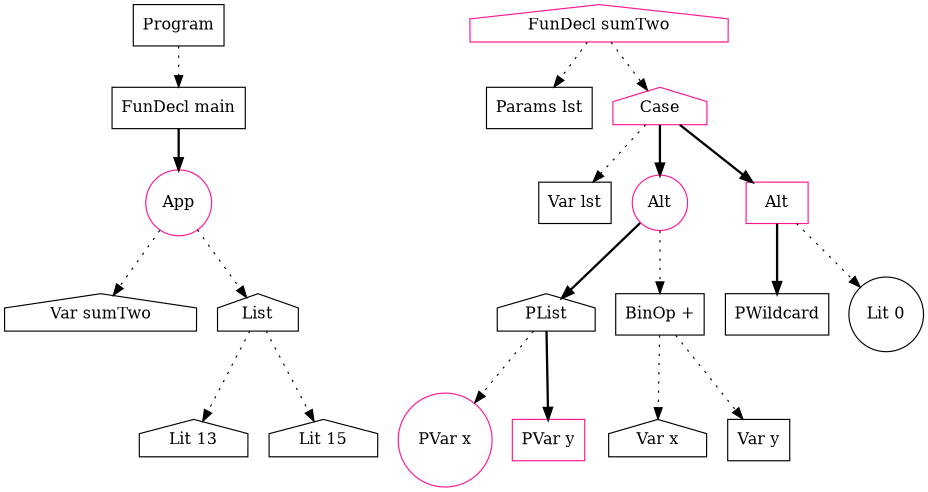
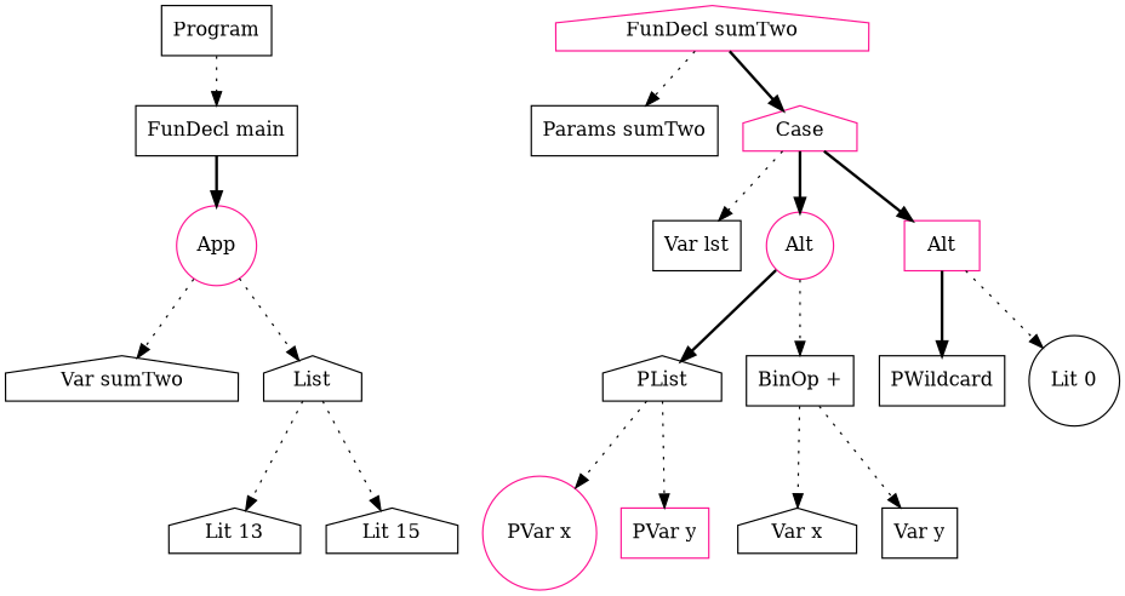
  digraph {
    fontname="DejaVu Serif"
    rankdir=TB
    node [color=black fontname="DejaVu Serif" shape=box]
    edge [fontname="DejaVu Serif" style=dotted]
    n1 [label=Program]
    n2 [label="FunDecl main"]
    n3 [color=deeppink label=App shape=circle]
    n4 [color=deeppink label="FunDecl sumTwo" shape=house]
-   n5 [label="Params lst"]
+   n5 [label="Params sumTwo"]
    n6 [color=deeppink label=Case shape=house]
    n7 [label="Var sumTwo" shape=house]
    n8 [label=List shape=house]
    n9 [label="Lit 13" shape=house]
    n10 [label="Lit 15" shape=house]
    n11 [label="Var lst"]
    n12 [color=deeppink label=Alt shape=circle]
    n13 [color=deeppink label=Alt]
    n14 [label=PList shape=house]
    n15 [label="BinOp +"]
    n16 [label=PWildcard]
    n17 [label="Lit 0" shape=circle]
    n18 [color=deeppink label="PVar x" shape=circle]
    n19 [color=deeppink label="PVar y"]
    n20 [label="Var x" shape=house]
    n21 [label="Var y"]
    n1 -> n2
    n2 -> n3 [style=bold]
    n3 -> n7
    n3 -> n8
    n4 -> n5
-   n4 -> n6
+   n4 -> n6 [style=bold]
    n6 -> n11
    n6 -> n12 [style=bold]
    n6 -> n13 [style=bold]
    n8 -> n9
    n8 -> n10
    n12 -> n14 [style=bold]
    n12 -> n15
    n13 -> n16 [style=bold]
    n13 -> n17
    n14 -> n18
-   n14 -> n19 [style=bold]
+   n14 -> n19
    n15 -> n20
    n15 -> n21
  }
